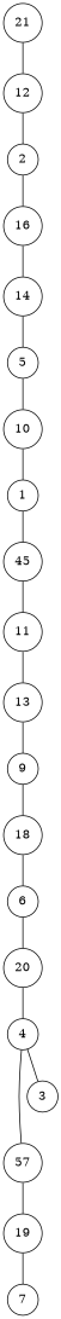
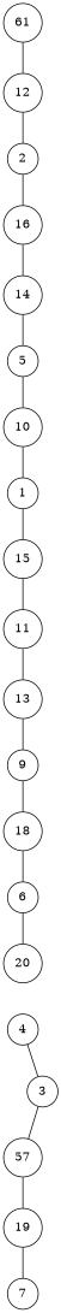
  graph {
    node [fillcolor=white shape=circle]
    1
-   15 [label=45]
+   15
    11
    2
    16
    14
    n7 [label=57]
    3
    19
    4
    5
    10
    6
    20
-   21
+   21 [label=61]
    12
    9
    18
    13
    7
    1 -- 15
    15 -- 11
    11 -- 13
    2 -- 16
    16 -- 14
    14 -- 5
    n7 -- 19
-   4 -- n7
+   3 -- n7
    19 -- 7
    4 -- 3
    5 -- 10
    10 -- 1
    6 -- 20
-   20 -- 4
    21 -- 12
    12 -- 2
    9 -- 18
    18 -- 6
    13 -- 9
  }
